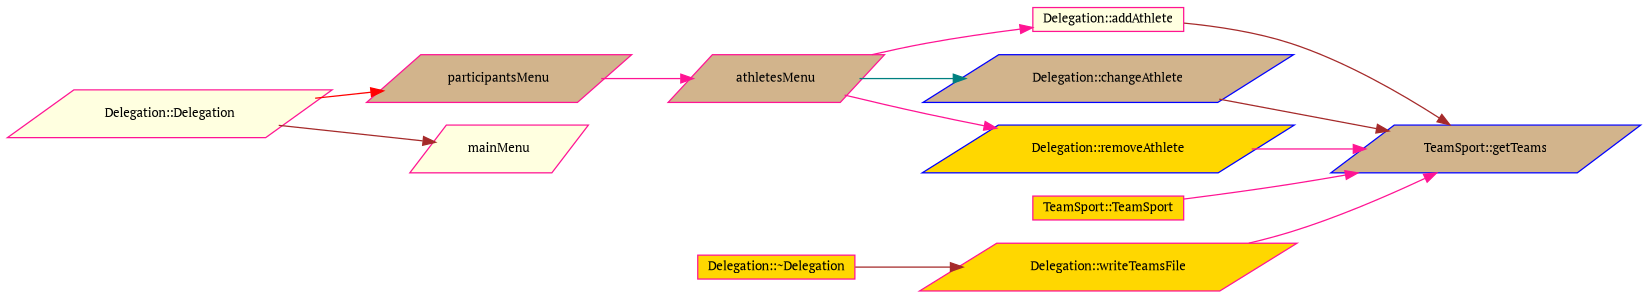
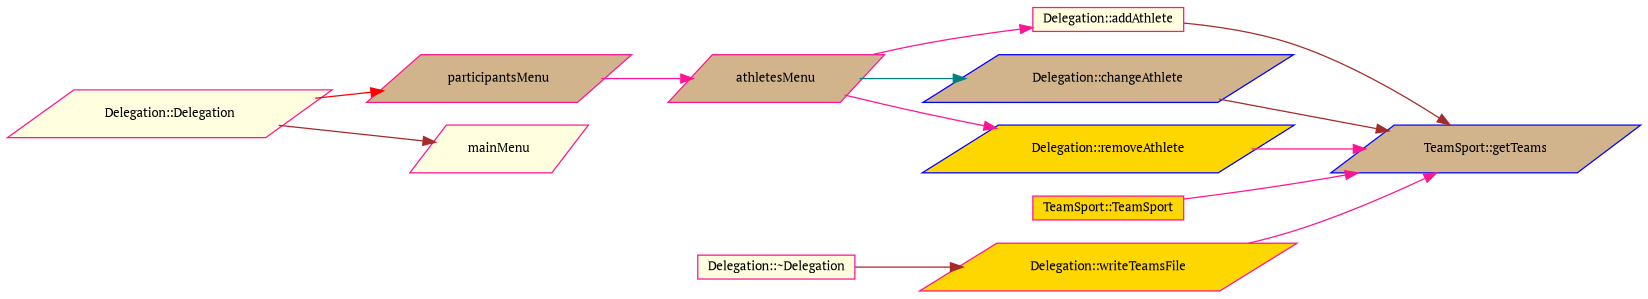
  digraph {
    fontname="PT Serif"
    rankdir=RL
    node [color=deeppink fillcolor=tan fontname="PT Serif" fontsize=10 shape=parallelogram style=filled]
    edge [color=deeppink dir=back fontname="PT Serif" fontsize=10 labelfontname=Helvetica labelfontsize=10 style=solid]
    n1 [color=blue fontcolor=black height=0.2 label="TeamSport::getTeams" width=0.4]
    n2 [fillcolor=lightyellow height=0.2 label="Delegation::addAthlete" shape=box width=0.4]
    n3 [color=blue height=0.2 label="Delegation::changeAthlete" width=0.4]
    n4 [color=blue fillcolor=gold height=0.2 label="Delegation::removeAthlete" width=0.4]
    n5 [fillcolor=gold height=0.2 label="TeamSport::TeamSport" shape=box width=0.4]
    n6 [fillcolor=gold height=0.2 label="Delegation::writeTeamsFile" width=0.4]
    n7 [height=0.2 label=athletesMenu width=0.4]
-   n8 [fillcolor=gold height=0.2 label="Delegation::~Delegation" shape=box width=0.4]
+   n8 [fillcolor=lightyellow height=0.2 label="Delegation::~Delegation" shape=box width=0.4]
    n9 [height=0.2 label=participantsMenu width=0.4]
    n10 [fillcolor=lightyellow height=0.2 label="Delegation::Delegation" width=0.4]
    n11 [fillcolor=lightyellow height=0.2 label=mainMenu width=0.4]
    n1 -> n2 [color=brown]
    n1 -> n3 [color=brown]
    n1 -> n4
    n1 -> n5
    n1 -> n6
    n2 -> n7
    n3 -> n7 [color=teal]
    n4 -> n7
    n6 -> n8 [color=brown]
    n7 -> n9
    n9 -> n10 [color=red]
    n11 -> n10 [color=brown]
  }
